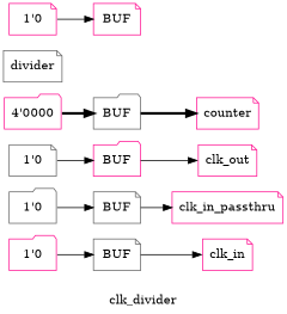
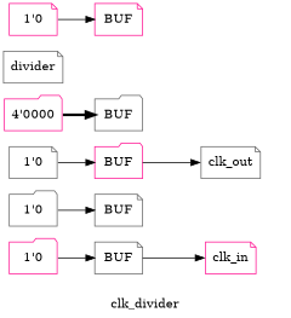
  digraph {
    label=clk_divider
    rankdir=LR
    remincross=true
    node [color=deeppink shape=note]
    edge [color=black headport="w:w" tailport=e]
    n1 [fontcolor=black label=clk_in]
-   n2 [fontcolor=black label=clk_in_passthru]
-   n3 [fontcolor=black label=clk_out]
-   n4 [fontcolor=black label=counter]
+   n3 [color=gray40 fontcolor=black label=clk_out]
    n5 [color=gray40 fontcolor=black label=divider]
    n6 [label="1'0" shape=folder]
    n7 [color=gray40 label=BUF style=rounded]
    n8 [label="1'0"]
    n9 [label=BUF style=rounded]
    n10 [color=gray40 label="1'0" shape=folder]
    n11 [color=gray40 label=BUF style=rounded]
    n12 [color=gray40 label="1'0"]
    n13 [label=BUF shape=folder style=rounded]
    n14 [label="4'0000" shape=folder]
    n15 [color=gray40 label=BUF shape=folder style=rounded]
    n6 -> n7
    n7 -> n1 [headport=w tailport="e:e"]
    n8 -> n9
    n10 -> n11
-   n11 -> n2 [headport=w tailport="e:e"]
    n12 -> n13
    n13 -> n3 [headport=w tailport="e:e"]
    n14 -> n15 [style="setlinewidth(3)"]
-   n15 -> n4 [headport=w style="setlinewidth(3)" tailport="e:e"]
  }
